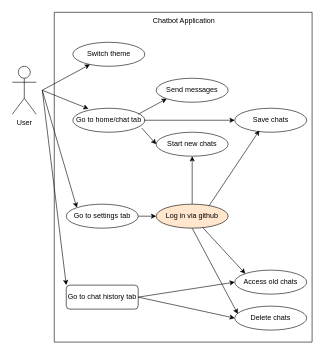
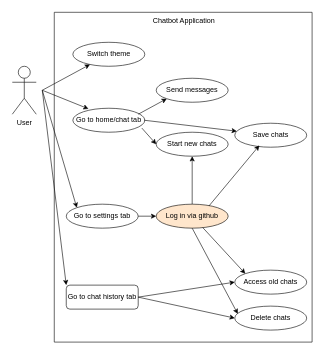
  <mxCell id="0" />
  <mxCell id="1" parent="0" />
  <mxCell id="2" value="" style="swimlane;startSize=0;" vertex="1" parent="1"><mxGeometry x="90" y="20" width="430" height="550" as="geometry"><mxRectangle x="200" y="130" width="50" height="40" as="alternateBounds" /></mxGeometry></mxCell>
  <mxCell id="3" value="Chatbot Application" style="text;html=1;align=center;verticalAlign=middle;resizable=0;points=[];autosize=1;strokeColor=none;fillColor=none;" vertex="1" parent="2"><mxGeometry x="151" width="130" height="30" as="geometry" /></mxCell>
  <mxCell id="4" value="Send messages" style="ellipse;whiteSpace=wrap;html=1;" vertex="1" parent="2"><mxGeometry x="170" y="110" width="120" height="40" as="geometry" /></mxCell>
  <mxCell id="5" style="edgeStyle=orthogonalEdgeStyle;rounded=0;orthogonalLoop=1;jettySize=auto;html=1;exitX=0.5;exitY=0;exitDx=0;exitDy=0;entryX=0.5;entryY=1;entryDx=0;entryDy=0;" edge="1" parent="2" source="6" target="14"><mxGeometry relative="1" as="geometry" /></mxCell>
  <mxCell id="6" value="Log in via github" style="ellipse;whiteSpace=wrap;html=1;fillColor=#ffe6cc;" vertex="1" parent="2"><mxGeometry x="170" y="320" width="120" height="40" as="geometry" /></mxCell>
- <mxCell id="7" value="Save chats" style="ellipse;whiteSpace=wrap;html=1;" vertex="1" parent="2"><mxGeometry x="301" y="160" width="120" height="40" as="geometry" /></mxCell>
+ <mxCell id="7" value="Save chats" style="ellipse;whiteSpace=wrap;html=1;" vertex="1" parent="2"><mxGeometry x="301" y="185" width="120" height="40" as="geometry" /></mxCell>
  <mxCell id="8" value="Go to chat history tab" style="whiteSpace=wrap;html=1;rounded=1;" vertex="1" parent="2"><mxGeometry x="20" y="455" width="120" height="40" as="geometry" /></mxCell>
  <mxCell id="9" value="Go to settings tab" style="ellipse;whiteSpace=wrap;html=1;" vertex="1" parent="2"><mxGeometry x="20" y="320" width="120" height="40" as="geometry" /></mxCell>
  <mxCell id="10" value="Access old chats" style="ellipse;whiteSpace=wrap;html=1;" vertex="1" parent="2"><mxGeometry x="301" y="430" width="120" height="40" as="geometry" /></mxCell>
  <mxCell id="11" value="Delete chats" style="ellipse;whiteSpace=wrap;html=1;" vertex="1" parent="2"><mxGeometry x="301" y="490" width="120" height="40" as="geometry" /></mxCell>
  <mxCell id="12" value="Go to home/chat tab" style="ellipse;whiteSpace=wrap;html=1;" vertex="1" parent="2"><mxGeometry x="31" y="160" width="120" height="40" as="geometry" /></mxCell>
  <mxCell id="13" value="Switch theme" style="ellipse;whiteSpace=wrap;html=1;" vertex="1" parent="2"><mxGeometry x="31" y="50" width="120" height="40" as="geometry" /></mxCell>
  <mxCell id="14" value="Start new chats" style="ellipse;whiteSpace=wrap;html=1;" vertex="1" parent="2"><mxGeometry x="170" y="200" width="120" height="40" as="geometry" /></mxCell>
  <mxCell id="15" value="" style="endArrow=classic;html=1;rounded=0;entryX=0;entryY=0;entryDx=0;entryDy=0;" edge="1" parent="2" target="9"><mxGeometry width="50" height="50" relative="1" as="geometry"><mxPoint x="-20" y="130" as="sourcePoint" /><mxPoint x="57" y="171" as="targetPoint" /></mxGeometry></mxCell>
  <mxCell id="16" value="" style="endArrow=classic;html=1;rounded=0;entryX=0;entryY=0;entryDx=0;entryDy=0;" edge="1" parent="2" target="8"><mxGeometry width="50" height="50" relative="1" as="geometry"><mxPoint x="-20" y="130" as="sourcePoint" /><mxPoint x="38" y="326" as="targetPoint" /></mxGeometry></mxCell>
  <mxCell id="17" value="" style="endArrow=classic;html=1;rounded=0;entryX=0;entryY=0.5;entryDx=0;entryDy=0;" edge="1" parent="2" target="6"><mxGeometry width="50" height="50" relative="1" as="geometry"><mxPoint x="140" y="340" as="sourcePoint" /><mxPoint x="202.364" y="364.698" as="targetPoint" /></mxGeometry></mxCell>
  <mxCell id="18" value="" style="endArrow=classic;html=1;rounded=0;entryX=0;entryY=0.5;entryDx=0;entryDy=0;" edge="1" parent="2" target="11"><mxGeometry width="50" height="50" relative="1" as="geometry"><mxPoint x="140" y="475" as="sourcePoint" /><mxPoint x="190" y="425" as="targetPoint" /></mxGeometry></mxCell>
  <mxCell id="19" value="" style="endArrow=classic;html=1;rounded=0;entryX=0;entryY=0.5;entryDx=0;entryDy=0;" edge="1" parent="2" target="10"><mxGeometry width="50" height="50" relative="1" as="geometry"><mxPoint x="140" y="475" as="sourcePoint" /><mxPoint x="301" y="510" as="targetPoint" /></mxGeometry></mxCell>
  <mxCell id="20" value="" style="endArrow=classic;html=1;rounded=0;entryX=0;entryY=0;entryDx=0;entryDy=0;" edge="1" parent="2" source="6" target="10"><mxGeometry width="50" height="50" relative="1" as="geometry"><mxPoint x="150" y="485" as="sourcePoint" /><mxPoint x="311" y="460" as="targetPoint" /></mxGeometry></mxCell>
  <mxCell id="21" value="" style="endArrow=classic;html=1;rounded=0;entryX=0.042;entryY=0.325;entryDx=0;entryDy=0;exitX=0.5;exitY=1;exitDx=0;exitDy=0;entryPerimeter=0;" edge="1" parent="2" target="11"><mxGeometry width="50" height="50" relative="1" as="geometry"><mxPoint x="230" y="360" as="sourcePoint" /><mxPoint x="319" y="436" as="targetPoint" /></mxGeometry></mxCell>
  <mxCell id="22" value="" style="endArrow=classic;html=1;rounded=0;entryX=0.342;entryY=0.925;entryDx=0;entryDy=0;entryPerimeter=0;exitX=0.733;exitY=0.075;exitDx=0;exitDy=0;exitPerimeter=0;" edge="1" parent="2" source="6" target="7"><mxGeometry width="50" height="50" relative="1" as="geometry"><mxPoint x="280" y="330" as="sourcePoint" /><mxPoint x="330" y="280" as="targetPoint" /></mxGeometry></mxCell>
  <mxCell id="23" value="" style="endArrow=classic;html=1;rounded=0;entryX=0;entryY=1;entryDx=0;entryDy=0;" edge="1" parent="2" target="4"><mxGeometry width="50" height="50" relative="1" as="geometry"><mxPoint x="140" y="170" as="sourcePoint" /><mxPoint x="190" y="120" as="targetPoint" /></mxGeometry></mxCell>
  <mxCell id="24" value="" style="endArrow=classic;html=1;rounded=0;entryX=0;entryY=0.5;entryDx=0;entryDy=0;exitX=0.958;exitY=0.825;exitDx=0;exitDy=0;exitPerimeter=0;" edge="1" parent="2" source="12" target="14"><mxGeometry width="50" height="50" relative="1" as="geometry"><mxPoint x="160" y="190" as="sourcePoint" /><mxPoint x="311" y="190" as="targetPoint" /></mxGeometry></mxCell>
  <mxCell id="25" value="User" style="shape=umlActor;verticalLabelPosition=bottom;verticalAlign=top;html=1;outlineConnect=0;" vertex="1" parent="1"><mxGeometry x="20" y="110" width="40" height="80" as="geometry" /></mxCell>
  <mxCell id="26" value="" style="endArrow=classic;html=1;rounded=0;" edge="1" parent="1" target="13"><mxGeometry width="50" height="50" relative="1" as="geometry"><mxPoint x="70" y="150" as="sourcePoint" /><mxPoint x="120" y="100" as="targetPoint" /></mxGeometry></mxCell>
  <mxCell id="27" value="" style="endArrow=classic;html=1;rounded=0;entryX=0.217;entryY=0.025;entryDx=0;entryDy=0;entryPerimeter=0;" edge="1" parent="1" target="12"><mxGeometry width="50" height="50" relative="1" as="geometry"><mxPoint x="70" y="150" as="sourcePoint" /><mxPoint x="160" y="117" as="targetPoint" /></mxGeometry></mxCell>
  <mxCell id="28" value="" style="endArrow=classic;html=1;rounded=0;" edge="1" parent="1" target="7"><mxGeometry width="50" height="50" relative="1" as="geometry"><mxPoint x="240" y="200" as="sourcePoint" /><mxPoint x="288" y="174" as="targetPoint" /></mxGeometry></mxCell>
